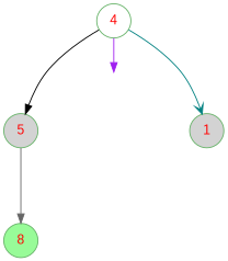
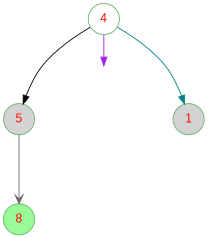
  digraph {
    node [color="#66B268" fillcolor=lightgrey fontcolor=red fontname=Arial shape=circle style=filled]
    edge [arrowhead=vee]
    n1 [label=5]
    n2 [fillcolor=palegreen label=8]
    n3 [fillcolor=white label=4]
    l1338668845 [fillcolor="#AFF4AF" style=invis]
    n5 [label=1]
-   n1 -> n2 [arrowhead=normal color=gray40]
+   n1 -> n2 [color=gray40]
    n3 -> n1 [arrowhead=normal color=black]
    n3 -> l1338668845 [arrowhead=normal color=purple]
-   n3 -> n5 [color=teal]
+   n3 -> n5 [arrowhead=normal color=teal]
  }
